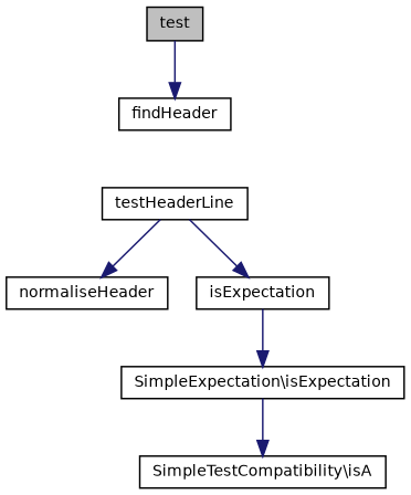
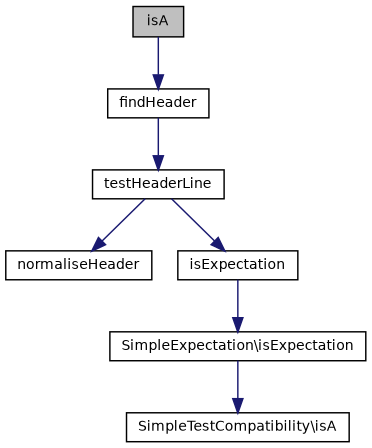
  digraph {
    rankdir=TB
    node [color=black fillcolor=white fontname=Helvetica fontsize=10 shape=record style=filled]
    edge [color=midnightblue fontname=Helvetica fontsize=10 labelfontname=Helvetica labelfontsize=10 style=solid]
-   n1 [fillcolor=grey75 fontcolor=black height=0.2 label=test width=0.4]
+   n1 [fillcolor=grey75 fontcolor=black height=0.2 label=isA width=0.4]
    n2 [height=0.2 label=findHeader width=0.4]
    n3 [height=0.2 label=testHeaderLine width=0.4]
    n4 [height=0.2 label=normaliseHeader width=0.4]
    n5 [height=0.2 label=isExpectation width=0.4]
    n6 [height=0.2 label="SimpleExpectation\\isExpectation" width=0.4]
    n7 [height=0.2 label="SimpleTestCompatibility\\isA" width=0.4]
    n1 -> n2
+   n2 -> n3
    n3 -> n4
    n3 -> n5
    n5 -> n6
    n6 -> n7
  }
